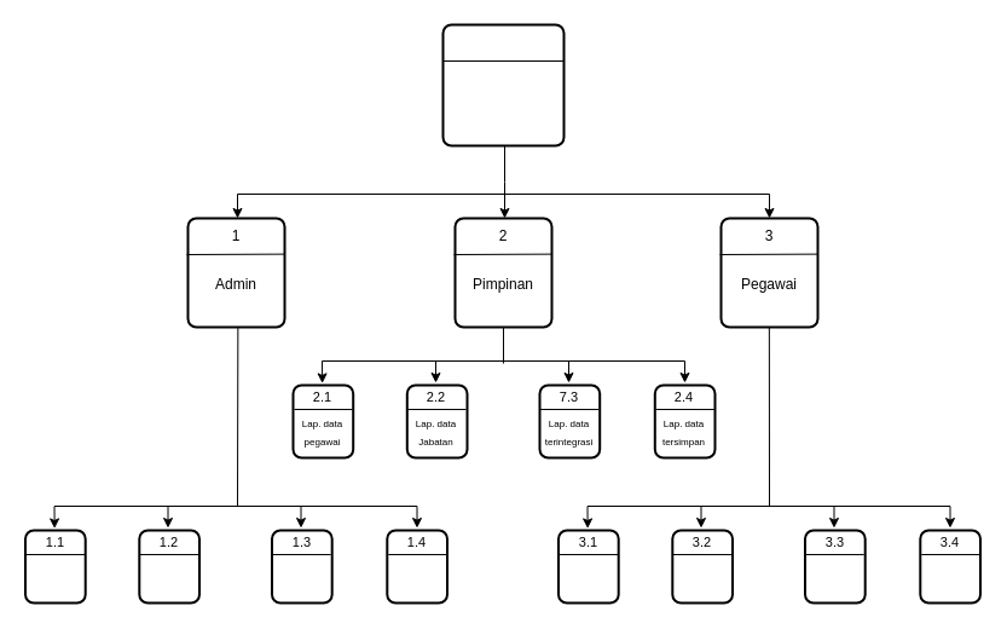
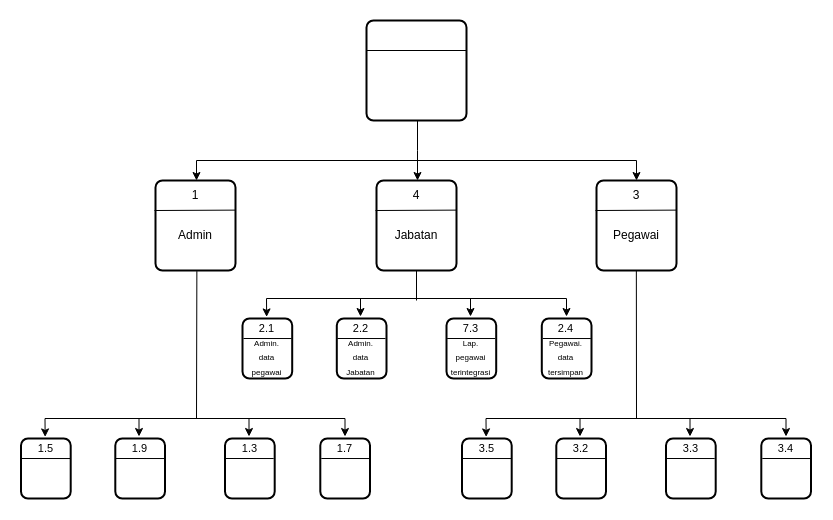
  <mxCell id="0" />
  <mxCell id="1" parent="0" />
  <mxCell id="2" value="" style="rounded=1;whiteSpace=wrap;html=1;absoluteArcSize=1;arcSize=14;strokeWidth=2;" vertex="1" parent="1"><mxGeometry x="366" y="20" width="100" height="100" as="geometry" /></mxCell>
  <mxCell id="3" value="" style="endArrow=none;html=1;rounded=0;entryX=1;entryY=0.3;entryDx=0;entryDy=0;entryPerimeter=0;" edge="1" parent="1" target="2"><mxGeometry width="50" height="50" relative="1" as="geometry"><mxPoint x="366" y="50" as="sourcePoint" /><mxPoint x="416" y="0" as="targetPoint" /></mxGeometry></mxCell>
  <mxCell id="4" value="" style="rounded=1;whiteSpace=wrap;html=1;absoluteArcSize=1;arcSize=14;strokeWidth=2;" vertex="1" parent="1"><mxGeometry x="376" y="180" width="80" height="90" as="geometry" /></mxCell>
  <mxCell id="5" value="" style="endArrow=none;html=1;rounded=0;" edge="1" parent="1"><mxGeometry width="50" height="50" relative="1" as="geometry"><mxPoint x="417" y="160" as="sourcePoint" /><mxPoint x="417" y="120" as="targetPoint" /><Array as="points"><mxPoint x="417" y="150" /></Array></mxGeometry></mxCell>
  <mxCell id="6" value="" style="endArrow=none;html=1;rounded=0;" edge="1" parent="1"><mxGeometry width="50" height="50" relative="1" as="geometry"><mxPoint x="196" y="160" as="sourcePoint" /><mxPoint x="636" y="160" as="targetPoint" /></mxGeometry></mxCell>
  <mxCell id="7" value="" style="endArrow=classic;html=1;rounded=0;" edge="1" parent="1"><mxGeometry width="50" height="50" relative="1" as="geometry"><mxPoint x="196" y="160" as="sourcePoint" /><mxPoint x="196" y="180" as="targetPoint" /></mxGeometry></mxCell>
  <mxCell id="8" value="" style="endArrow=classic;html=1;rounded=0;" edge="1" parent="1"><mxGeometry width="50" height="50" relative="1" as="geometry"><mxPoint x="417" y="160" as="sourcePoint" /><mxPoint x="417" y="180" as="targetPoint" /></mxGeometry></mxCell>
  <mxCell id="9" value="" style="endArrow=none;html=1;rounded=0;entryX=1.005;entryY=0.329;entryDx=0;entryDy=0;entryPerimeter=0;" edge="1" parent="1" target="4"><mxGeometry width="50" height="50" relative="1" as="geometry"><mxPoint x="375" y="210" as="sourcePoint" /><mxPoint x="456.52" y="209.52" as="targetPoint" /></mxGeometry></mxCell>
  <mxCell id="10" value="" style="rounded=1;whiteSpace=wrap;html=1;absoluteArcSize=1;arcSize=14;strokeWidth=2;" vertex="1" parent="1"><mxGeometry x="596" y="180" width="80" height="90" as="geometry" /></mxCell>
  <mxCell id="11" value="" style="endArrow=none;html=1;rounded=0;entryX=1.005;entryY=0.329;entryDx=0;entryDy=0;entryPerimeter=0;" edge="1" parent="1" target="10"><mxGeometry width="50" height="50" relative="1" as="geometry"><mxPoint x="595" y="210" as="sourcePoint" /><mxPoint x="676.52" y="209.52" as="targetPoint" /></mxGeometry></mxCell>
  <mxCell id="12" value="" style="rounded=1;whiteSpace=wrap;html=1;absoluteArcSize=1;arcSize=14;strokeWidth=2;" vertex="1" parent="1"><mxGeometry x="155" y="180" width="80" height="90" as="geometry" /></mxCell>
  <mxCell id="13" value="" style="endArrow=none;html=1;rounded=0;entryX=1.005;entryY=0.329;entryDx=0;entryDy=0;entryPerimeter=0;" edge="1" parent="1" target="12"><mxGeometry width="50" height="50" relative="1" as="geometry"><mxPoint x="154" y="210" as="sourcePoint" /><mxPoint x="235.52" y="209.52" as="targetPoint" /></mxGeometry></mxCell>
  <mxCell id="14" value="" style="endArrow=classic;html=1;rounded=0;" edge="1" parent="1"><mxGeometry width="50" height="50" relative="1" as="geometry"><mxPoint x="636" y="160" as="sourcePoint" /><mxPoint x="636" y="180" as="targetPoint" /></mxGeometry></mxCell>
  <mxCell id="15" value="1" style="text;html=1;align=center;verticalAlign=middle;whiteSpace=wrap;rounded=0;" vertex="1" parent="1"><mxGeometry x="165" y="180" width="60" height="30" as="geometry" /></mxCell>
- <mxCell id="16" value="2" style="text;html=1;align=center;verticalAlign=middle;whiteSpace=wrap;rounded=0;" vertex="1" parent="1"><mxGeometry x="386" y="180" width="60" height="30" as="geometry" /></mxCell>
+ <mxCell id="16" value="4" style="text;html=1;align=center;verticalAlign=middle;whiteSpace=wrap;rounded=0;" vertex="1" parent="1"><mxGeometry x="386" y="180" width="60" height="30" as="geometry" /></mxCell>
  <mxCell id="17" value="3" style="text;html=1;align=center;verticalAlign=middle;whiteSpace=wrap;rounded=0;" vertex="1" parent="1"><mxGeometry x="606" y="180" width="60" height="30" as="geometry" /></mxCell>
  <mxCell id="18" value="Admin" style="text;html=1;align=center;verticalAlign=middle;whiteSpace=wrap;rounded=0;" vertex="1" parent="1"><mxGeometry x="155" y="220" width="80" height="30" as="geometry" /></mxCell>
- <mxCell id="19" value="Pimpinan" style="text;html=1;align=center;verticalAlign=middle;whiteSpace=wrap;rounded=0;" vertex="1" parent="1"><mxGeometry x="376" y="220" width="80" height="30" as="geometry" /></mxCell>
+ <mxCell id="19" value="Jabatan" style="text;html=1;align=center;verticalAlign=middle;whiteSpace=wrap;rounded=0;" vertex="1" parent="1"><mxGeometry x="376" y="220" width="80" height="30" as="geometry" /></mxCell>
  <mxCell id="20" value="Pegawai" style="text;html=1;align=center;verticalAlign=middle;whiteSpace=wrap;rounded=0;" vertex="1" parent="1"><mxGeometry x="596" y="220" width="80" height="30" as="geometry" /></mxCell>
  <mxCell id="21" value="" style="endArrow=none;html=1;rounded=0;" edge="1" parent="1"><mxGeometry width="50" height="50" relative="1" as="geometry"><mxPoint x="416" y="300" as="sourcePoint" /><mxPoint x="416" y="270" as="targetPoint" /></mxGeometry></mxCell>
  <mxCell id="22" value="" style="endArrow=none;html=1;rounded=0;" edge="1" parent="1"><mxGeometry width="50" height="50" relative="1" as="geometry"><mxPoint x="636" y="418" as="sourcePoint" /><mxPoint x="635.85" y="270" as="targetPoint" /></mxGeometry></mxCell>
  <mxCell id="23" value="" style="endArrow=none;html=1;rounded=0;entryX=0.517;entryY=1.007;entryDx=0;entryDy=0;entryPerimeter=0;" edge="1" parent="1" target="12"><mxGeometry width="50" height="50" relative="1" as="geometry"><mxPoint x="196" y="418" as="sourcePoint" /><mxPoint x="195" y="270" as="targetPoint" /></mxGeometry></mxCell>
  <mxCell id="24" value="" style="endArrow=none;html=1;rounded=0;" edge="1" parent="1"><mxGeometry width="50" height="50" relative="1" as="geometry"><mxPoint x="266" y="298" as="sourcePoint" /><mxPoint x="566" y="298" as="targetPoint" /></mxGeometry></mxCell>
  <mxCell id="25" value="" style="rounded=1;whiteSpace=wrap;html=1;absoluteArcSize=1;arcSize=14;strokeWidth=2;" vertex="1" parent="1"><mxGeometry x="242" y="318" width="49.7" height="60" as="geometry" /></mxCell>
  <mxCell id="26" value="" style="endArrow=classic;html=1;rounded=0;entryX=0.486;entryY=-0.026;entryDx=0;entryDy=0;entryPerimeter=0;" edge="1" parent="1" target="25"><mxGeometry width="50" height="50" relative="1" as="geometry"><mxPoint x="266" y="298" as="sourcePoint" /><mxPoint x="266" y="308" as="targetPoint" /></mxGeometry></mxCell>
  <mxCell id="27" value="" style="endArrow=classic;html=1;rounded=0;entryX=0.486;entryY=-0.026;entryDx=0;entryDy=0;entryPerimeter=0;" edge="1" parent="1"><mxGeometry width="50" height="50" relative="1" as="geometry"><mxPoint x="566" y="298" as="sourcePoint" /><mxPoint x="566" y="316" as="targetPoint" /></mxGeometry></mxCell>
  <mxCell id="28" value="" style="rounded=1;whiteSpace=wrap;html=1;absoluteArcSize=1;arcSize=14;strokeWidth=2;" vertex="1" parent="1"><mxGeometry x="541.3" y="318" width="49.7" height="60" as="geometry" /></mxCell>
  <mxCell id="29" value="" style="rounded=1;whiteSpace=wrap;html=1;absoluteArcSize=1;arcSize=14;strokeWidth=2;" vertex="1" parent="1"><mxGeometry x="336.3" y="318" width="49.7" height="60" as="geometry" /></mxCell>
  <mxCell id="30" value="" style="rounded=1;whiteSpace=wrap;html=1;absoluteArcSize=1;arcSize=14;strokeWidth=2;" vertex="1" parent="1"><mxGeometry x="446" y="318" width="49.7" height="60" as="geometry" /></mxCell>
  <mxCell id="31" value="" style="endArrow=classic;html=1;rounded=0;entryX=0.486;entryY=-0.026;entryDx=0;entryDy=0;entryPerimeter=0;" edge="1" parent="1"><mxGeometry width="50" height="50" relative="1" as="geometry"><mxPoint x="360" y="298" as="sourcePoint" /><mxPoint x="360" y="316" as="targetPoint" /></mxGeometry></mxCell>
  <mxCell id="32" value="" style="endArrow=classic;html=1;rounded=0;entryX=0.486;entryY=-0.026;entryDx=0;entryDy=0;entryPerimeter=0;" edge="1" parent="1"><mxGeometry width="50" height="50" relative="1" as="geometry"><mxPoint x="470" y="298" as="sourcePoint" /><mxPoint x="470" y="316" as="targetPoint" /></mxGeometry></mxCell>
  <mxCell id="33" value="" style="endArrow=none;html=1;rounded=0;entryX=0.967;entryY=0.334;entryDx=0;entryDy=0;entryPerimeter=0;" edge="1" parent="1"><mxGeometry width="50" height="50" relative="1" as="geometry"><mxPoint x="243" y="338" as="sourcePoint" /><mxPoint x="291.06" y="338.04" as="targetPoint" /></mxGeometry></mxCell>
  <mxCell id="34" value="" style="endArrow=none;html=1;rounded=0;entryX=0.967;entryY=0.334;entryDx=0;entryDy=0;entryPerimeter=0;" edge="1" parent="1"><mxGeometry width="50" height="50" relative="1" as="geometry"><mxPoint x="336.94" y="338" as="sourcePoint" /><mxPoint x="385" y="338.04" as="targetPoint" /></mxGeometry></mxCell>
  <mxCell id="35" value="" style="endArrow=none;html=1;rounded=0;entryX=0.967;entryY=0.334;entryDx=0;entryDy=0;entryPerimeter=0;" edge="1" parent="1"><mxGeometry width="50" height="50" relative="1" as="geometry"><mxPoint x="446.64" y="338" as="sourcePoint" /><mxPoint x="494.7" y="338.04" as="targetPoint" /></mxGeometry></mxCell>
  <mxCell id="36" value="" style="endArrow=none;html=1;rounded=0;entryX=0.967;entryY=0.334;entryDx=0;entryDy=0;entryPerimeter=0;" edge="1" parent="1"><mxGeometry width="50" height="50" relative="1" as="geometry"><mxPoint x="542.3" y="338" as="sourcePoint" /><mxPoint x="590.36" y="338.04" as="targetPoint" /></mxGeometry></mxCell>
  <mxCell id="37" value="" style="endArrow=none;html=1;rounded=0;" edge="1" parent="1"><mxGeometry width="50" height="50" relative="1" as="geometry"><mxPoint x="44.5" y="418" as="sourcePoint" /><mxPoint x="344.5" y="418" as="targetPoint" /></mxGeometry></mxCell>
  <mxCell id="38" value="" style="rounded=1;whiteSpace=wrap;html=1;absoluteArcSize=1;arcSize=14;strokeWidth=2;" vertex="1" parent="1"><mxGeometry x="20.5" y="438" width="49.7" height="60" as="geometry" /></mxCell>
  <mxCell id="39" value="" style="endArrow=classic;html=1;rounded=0;entryX=0.486;entryY=-0.026;entryDx=0;entryDy=0;entryPerimeter=0;" edge="1" parent="1" target="38"><mxGeometry width="50" height="50" relative="1" as="geometry"><mxPoint x="44.5" y="418" as="sourcePoint" /><mxPoint x="44.5" y="428" as="targetPoint" /></mxGeometry></mxCell>
  <mxCell id="40" value="" style="endArrow=classic;html=1;rounded=0;entryX=0.486;entryY=-0.026;entryDx=0;entryDy=0;entryPerimeter=0;" edge="1" parent="1"><mxGeometry width="50" height="50" relative="1" as="geometry"><mxPoint x="344.5" y="418" as="sourcePoint" /><mxPoint x="344.5" y="436" as="targetPoint" /></mxGeometry></mxCell>
  <mxCell id="41" value="" style="rounded=1;whiteSpace=wrap;html=1;absoluteArcSize=1;arcSize=14;strokeWidth=2;" vertex="1" parent="1"><mxGeometry x="319.8" y="438" width="49.7" height="60" as="geometry" /></mxCell>
  <mxCell id="42" value="" style="rounded=1;whiteSpace=wrap;html=1;absoluteArcSize=1;arcSize=14;strokeWidth=2;" vertex="1" parent="1"><mxGeometry x="114.8" y="438" width="49.7" height="60" as="geometry" /></mxCell>
  <mxCell id="43" value="" style="rounded=1;whiteSpace=wrap;html=1;absoluteArcSize=1;arcSize=14;strokeWidth=2;" vertex="1" parent="1"><mxGeometry x="224.5" y="438" width="49.7" height="60" as="geometry" /></mxCell>
  <mxCell id="44" value="" style="endArrow=classic;html=1;rounded=0;entryX=0.486;entryY=-0.026;entryDx=0;entryDy=0;entryPerimeter=0;" edge="1" parent="1"><mxGeometry width="50" height="50" relative="1" as="geometry"><mxPoint x="138.5" y="418" as="sourcePoint" /><mxPoint x="138.5" y="436" as="targetPoint" /></mxGeometry></mxCell>
  <mxCell id="45" value="" style="endArrow=classic;html=1;rounded=0;entryX=0.486;entryY=-0.026;entryDx=0;entryDy=0;entryPerimeter=0;" edge="1" parent="1"><mxGeometry width="50" height="50" relative="1" as="geometry"><mxPoint x="248.5" y="418" as="sourcePoint" /><mxPoint x="248.5" y="436" as="targetPoint" /></mxGeometry></mxCell>
  <mxCell id="46" value="" style="endArrow=none;html=1;rounded=0;entryX=0.967;entryY=0.334;entryDx=0;entryDy=0;entryPerimeter=0;" edge="1" parent="1"><mxGeometry width="50" height="50" relative="1" as="geometry"><mxPoint x="21.5" y="458" as="sourcePoint" /><mxPoint x="69.56" y="458.04" as="targetPoint" /></mxGeometry></mxCell>
  <mxCell id="47" value="" style="endArrow=none;html=1;rounded=0;entryX=0.967;entryY=0.334;entryDx=0;entryDy=0;entryPerimeter=0;" edge="1" parent="1"><mxGeometry width="50" height="50" relative="1" as="geometry"><mxPoint x="115.44" y="458" as="sourcePoint" /><mxPoint x="163.5" y="458.04" as="targetPoint" /></mxGeometry></mxCell>
  <mxCell id="48" value="" style="endArrow=none;html=1;rounded=0;entryX=0.967;entryY=0.334;entryDx=0;entryDy=0;entryPerimeter=0;" edge="1" parent="1"><mxGeometry width="50" height="50" relative="1" as="geometry"><mxPoint x="225.14" y="458" as="sourcePoint" /><mxPoint x="273.2" y="458.04" as="targetPoint" /></mxGeometry></mxCell>
  <mxCell id="49" value="" style="endArrow=none;html=1;rounded=0;entryX=0.967;entryY=0.334;entryDx=0;entryDy=0;entryPerimeter=0;" edge="1" parent="1"><mxGeometry width="50" height="50" relative="1" as="geometry"><mxPoint x="320.8" y="458" as="sourcePoint" /><mxPoint x="368.86" y="458.04" as="targetPoint" /></mxGeometry></mxCell>
  <mxCell id="50" value="" style="endArrow=none;html=1;rounded=0;" edge="1" parent="1"><mxGeometry width="50" height="50" relative="1" as="geometry"><mxPoint x="485.5" y="418" as="sourcePoint" /><mxPoint x="785.5" y="418" as="targetPoint" /></mxGeometry></mxCell>
  <mxCell id="51" value="" style="rounded=1;whiteSpace=wrap;html=1;absoluteArcSize=1;arcSize=14;strokeWidth=2;" vertex="1" parent="1"><mxGeometry x="461.5" y="438" width="49.7" height="60" as="geometry" /></mxCell>
  <mxCell id="52" value="" style="endArrow=classic;html=1;rounded=0;entryX=0.486;entryY=-0.026;entryDx=0;entryDy=0;entryPerimeter=0;" edge="1" parent="1" target="51"><mxGeometry width="50" height="50" relative="1" as="geometry"><mxPoint x="485.5" y="418" as="sourcePoint" /><mxPoint x="485.5" y="428" as="targetPoint" /></mxGeometry></mxCell>
  <mxCell id="53" value="" style="endArrow=classic;html=1;rounded=0;entryX=0.486;entryY=-0.026;entryDx=0;entryDy=0;entryPerimeter=0;" edge="1" parent="1"><mxGeometry width="50" height="50" relative="1" as="geometry"><mxPoint x="785.5" y="418" as="sourcePoint" /><mxPoint x="785.5" y="436" as="targetPoint" /></mxGeometry></mxCell>
  <mxCell id="54" value="" style="rounded=1;whiteSpace=wrap;html=1;absoluteArcSize=1;arcSize=14;strokeWidth=2;" vertex="1" parent="1"><mxGeometry x="760.8" y="438" width="49.7" height="60" as="geometry" /></mxCell>
  <mxCell id="55" value="" style="rounded=1;whiteSpace=wrap;html=1;absoluteArcSize=1;arcSize=14;strokeWidth=2;" vertex="1" parent="1"><mxGeometry x="555.8" y="438" width="49.7" height="60" as="geometry" /></mxCell>
  <mxCell id="56" value="" style="rounded=1;whiteSpace=wrap;html=1;absoluteArcSize=1;arcSize=14;strokeWidth=2;" vertex="1" parent="1"><mxGeometry x="665.5" y="438" width="49.7" height="60" as="geometry" /></mxCell>
  <mxCell id="57" value="" style="endArrow=classic;html=1;rounded=0;entryX=0.486;entryY=-0.026;entryDx=0;entryDy=0;entryPerimeter=0;" edge="1" parent="1"><mxGeometry width="50" height="50" relative="1" as="geometry"><mxPoint x="579.5" y="418" as="sourcePoint" /><mxPoint x="579.5" y="436" as="targetPoint" /></mxGeometry></mxCell>
  <mxCell id="58" value="" style="endArrow=classic;html=1;rounded=0;entryX=0.486;entryY=-0.026;entryDx=0;entryDy=0;entryPerimeter=0;" edge="1" parent="1"><mxGeometry width="50" height="50" relative="1" as="geometry"><mxPoint x="689.5" y="418" as="sourcePoint" /><mxPoint x="689.5" y="436" as="targetPoint" /></mxGeometry></mxCell>
  <mxCell id="59" value="" style="endArrow=none;html=1;rounded=0;entryX=0.967;entryY=0.334;entryDx=0;entryDy=0;entryPerimeter=0;" edge="1" parent="1"><mxGeometry width="50" height="50" relative="1" as="geometry"><mxPoint x="462.5" y="458" as="sourcePoint" /><mxPoint x="510.56" y="458.04" as="targetPoint" /></mxGeometry></mxCell>
  <mxCell id="60" value="" style="endArrow=none;html=1;rounded=0;entryX=0.967;entryY=0.334;entryDx=0;entryDy=0;entryPerimeter=0;" edge="1" parent="1"><mxGeometry width="50" height="50" relative="1" as="geometry"><mxPoint x="556.44" y="458" as="sourcePoint" /><mxPoint x="604.5" y="458.04" as="targetPoint" /></mxGeometry></mxCell>
  <mxCell id="61" value="" style="endArrow=none;html=1;rounded=0;entryX=0.967;entryY=0.334;entryDx=0;entryDy=0;entryPerimeter=0;" edge="1" parent="1"><mxGeometry width="50" height="50" relative="1" as="geometry"><mxPoint x="666.14" y="458" as="sourcePoint" /><mxPoint x="714.2" y="458.04" as="targetPoint" /></mxGeometry></mxCell>
  <mxCell id="62" value="" style="endArrow=none;html=1;rounded=0;entryX=0.967;entryY=0.334;entryDx=0;entryDy=0;entryPerimeter=0;" edge="1" parent="1"><mxGeometry width="50" height="50" relative="1" as="geometry"><mxPoint x="761.8" y="458" as="sourcePoint" /><mxPoint x="809.86" y="458.04" as="targetPoint" /></mxGeometry></mxCell>
  <mxCell id="63" value="&lt;font style=&quot;font-size: 11px;&quot;&gt;2.1&lt;/font&gt;" style="text;html=1;align=center;verticalAlign=middle;whiteSpace=wrap;rounded=0;" vertex="1" parent="1"><mxGeometry x="242.28" y="318" width="49.15" height="20" as="geometry" /></mxCell>
  <mxCell id="64" value="&lt;font style=&quot;font-size: 11px;&quot;&gt;2.2&lt;/font&gt;" style="text;html=1;align=center;verticalAlign=middle;whiteSpace=wrap;rounded=0;" vertex="1" parent="1"><mxGeometry x="336.3" y="318" width="49.15" height="20" as="geometry" /></mxCell>
  <mxCell id="65" value="&lt;font style=&quot;font-size: 11px;&quot;&gt;7.3&lt;/font&gt;" style="text;html=1;align=center;verticalAlign=middle;whiteSpace=wrap;rounded=0;" vertex="1" parent="1"><mxGeometry x="446" y="318" width="49.15" height="20" as="geometry" /></mxCell>
  <mxCell id="66" value="&lt;font style=&quot;font-size: 11px;&quot;&gt;2.4&lt;/font&gt;" style="text;html=1;align=center;verticalAlign=middle;whiteSpace=wrap;rounded=0;" vertex="1" parent="1"><mxGeometry x="541.3" y="318" width="49.15" height="20" as="geometry" /></mxCell>
- <mxCell id="67" value="&lt;font style=&quot;font-size: 11px;&quot;&gt;1.1&lt;/font&gt;" style="text;html=1;align=center;verticalAlign=middle;whiteSpace=wrap;rounded=0;" vertex="1" parent="1"><mxGeometry x="21.05" y="438" width="49.15" height="20" as="geometry" /></mxCell>
- <mxCell id="68" value="&lt;font style=&quot;font-size: 11px;&quot;&gt;1.2&lt;/font&gt;" style="text;html=1;align=center;verticalAlign=middle;whiteSpace=wrap;rounded=0;" vertex="1" parent="1"><mxGeometry x="114.8" y="438" width="49.15" height="20" as="geometry" /></mxCell>
+ <mxCell id="67" value="&lt;font style=&quot;font-size: 11px;&quot;&gt;1.5&lt;/font&gt;" style="text;html=1;align=center;verticalAlign=middle;whiteSpace=wrap;rounded=0;" vertex="1" parent="1"><mxGeometry x="21.05" y="438" width="49.15" height="20" as="geometry" /></mxCell>
+ <mxCell id="68" value="&lt;font style=&quot;font-size: 11px;&quot;&gt;1.9&lt;/font&gt;" style="text;html=1;align=center;verticalAlign=middle;whiteSpace=wrap;rounded=0;" vertex="1" parent="1"><mxGeometry x="114.8" y="438" width="49.15" height="20" as="geometry" /></mxCell>
  <mxCell id="69" value="&lt;font style=&quot;font-size: 11px;&quot;&gt;1.3&lt;/font&gt;" style="text;html=1;align=center;verticalAlign=middle;whiteSpace=wrap;rounded=0;" vertex="1" parent="1"><mxGeometry x="225.05" y="438" width="49.15" height="20" as="geometry" /></mxCell>
- <mxCell id="70" value="&lt;font style=&quot;font-size: 11px;&quot;&gt;1.4&lt;/font&gt;" style="text;html=1;align=center;verticalAlign=middle;whiteSpace=wrap;rounded=0;" vertex="1" parent="1"><mxGeometry x="320.35" y="438" width="49.15" height="20" as="geometry" /></mxCell>
- <mxCell id="71" value="&lt;font style=&quot;font-size: 11px;&quot;&gt;3.1&lt;/font&gt;" style="text;html=1;align=center;verticalAlign=middle;whiteSpace=wrap;rounded=0;" vertex="1" parent="1"><mxGeometry x="461.78" y="438" width="49.15" height="20" as="geometry" /></mxCell>
+ <mxCell id="70" value="&lt;font style=&quot;font-size: 11px;&quot;&gt;1.7&lt;/font&gt;" style="text;html=1;align=center;verticalAlign=middle;whiteSpace=wrap;rounded=0;" vertex="1" parent="1"><mxGeometry x="320.35" y="438" width="49.15" height="20" as="geometry" /></mxCell>
+ <mxCell id="71" value="&lt;font style=&quot;font-size: 11px;&quot;&gt;3.5&lt;/font&gt;" style="text;html=1;align=center;verticalAlign=middle;whiteSpace=wrap;rounded=0;" vertex="1" parent="1"><mxGeometry x="461.78" y="438" width="49.15" height="20" as="geometry" /></mxCell>
  <mxCell id="72" value="&lt;font style=&quot;font-size: 11px;&quot;&gt;3.2&lt;/font&gt;" style="text;html=1;align=center;verticalAlign=middle;whiteSpace=wrap;rounded=0;" vertex="1" parent="1"><mxGeometry x="555.8" y="438" width="49.15" height="20" as="geometry" /></mxCell>
  <mxCell id="73" value="&lt;font style=&quot;font-size: 11px;&quot;&gt;3.3&lt;/font&gt;" style="text;html=1;align=center;verticalAlign=middle;whiteSpace=wrap;rounded=0;" vertex="1" parent="1"><mxGeometry x="665.5" y="438" width="49.15" height="20" as="geometry" /></mxCell>
  <mxCell id="74" value="&lt;font style=&quot;font-size: 11px;&quot;&gt;3.4&lt;/font&gt;" style="text;html=1;align=center;verticalAlign=middle;whiteSpace=wrap;rounded=0;" vertex="1" parent="1"><mxGeometry x="760.8" y="438" width="49.15" height="20" as="geometry" /></mxCell>
- <mxCell id="75" value="&lt;font style=&quot;font-size: 8px;&quot;&gt;Lap. data&lt;/font&gt;&lt;div&gt;&lt;font style=&quot;font-size: 8px;&quot;&gt;pegawai&lt;/font&gt;&lt;/div&gt;" style="text;html=1;align=center;verticalAlign=middle;whiteSpace=wrap;rounded=0;" vertex="1" parent="1"><mxGeometry x="247.28" y="338" width="39.14" height="35" as="geometry" /></mxCell>
- <mxCell id="76" value="&lt;font style=&quot;font-size: 8px;&quot;&gt;Lap. data&lt;/font&gt;&lt;div&gt;&lt;span style=&quot;font-size: 8px;&quot;&gt;Jabatan&lt;/span&gt;&lt;/div&gt;" style="text;html=1;align=center;verticalAlign=middle;whiteSpace=wrap;rounded=0;" vertex="1" parent="1"><mxGeometry x="341.3" y="338" width="39.14" height="35" as="geometry" /></mxCell>
- <mxCell id="77" value="&lt;font style=&quot;font-size: 8px;&quot;&gt;Lap. data&lt;/font&gt;&lt;div&gt;&lt;span style=&quot;font-size: 8px;&quot;&gt;terintegrasi&lt;/span&gt;&lt;/div&gt;" style="text;html=1;align=center;verticalAlign=middle;whiteSpace=wrap;rounded=0;" vertex="1" parent="1"><mxGeometry x="451.28" y="338" width="39.14" height="35" as="geometry" /></mxCell>
- <mxCell id="78" value="&lt;font style=&quot;font-size: 8px;&quot;&gt;Lap. data&lt;/font&gt;&lt;div&gt;&lt;span style=&quot;font-size: 8px;&quot;&gt;tersimpan&lt;/span&gt;&lt;/div&gt;" style="text;html=1;align=center;verticalAlign=middle;whiteSpace=wrap;rounded=0;" vertex="1" parent="1"><mxGeometry x="546.3" y="338" width="39.14" height="35" as="geometry" /></mxCell>
+ <mxCell id="75" value="&lt;font style=&quot;font-size: 8px;&quot;&gt;Admin. data&lt;/font&gt;&lt;div&gt;&lt;font style=&quot;font-size: 8px;&quot;&gt;pegawai&lt;/font&gt;&lt;/div&gt;" style="text;html=1;align=center;verticalAlign=middle;whiteSpace=wrap;rounded=0;" vertex="1" parent="1"><mxGeometry x="247.28" y="338" width="39.14" height="35" as="geometry" /></mxCell>
+ <mxCell id="76" value="&lt;font style=&quot;font-size: 8px;&quot;&gt;Admin. data&lt;/font&gt;&lt;div&gt;&lt;span style=&quot;font-size: 8px;&quot;&gt;Jabatan&lt;/span&gt;&lt;/div&gt;" style="text;html=1;align=center;verticalAlign=middle;whiteSpace=wrap;rounded=0;" vertex="1" parent="1"><mxGeometry x="341.3" y="338" width="39.14" height="35" as="geometry" /></mxCell>
+ <mxCell id="77" value="&lt;font style=&quot;font-size: 8px;&quot;&gt;Lap. pegawai&lt;/font&gt;&lt;div&gt;&lt;span style=&quot;font-size: 8px;&quot;&gt;terintegrasi&lt;/span&gt;&lt;/div&gt;" style="text;html=1;align=center;verticalAlign=middle;whiteSpace=wrap;rounded=0;" vertex="1" parent="1"><mxGeometry x="451.28" y="338" width="39.14" height="35" as="geometry" /></mxCell>
+ <mxCell id="78" value="&lt;font style=&quot;font-size: 8px;&quot;&gt;Pegawai. data&lt;/font&gt;&lt;div&gt;&lt;span style=&quot;font-size: 8px;&quot;&gt;tersimpan&lt;/span&gt;&lt;/div&gt;" style="text;html=1;align=center;verticalAlign=middle;whiteSpace=wrap;rounded=0;" vertex="1" parent="1"><mxGeometry x="546.3" y="338" width="39.14" height="35" as="geometry" /></mxCell>
